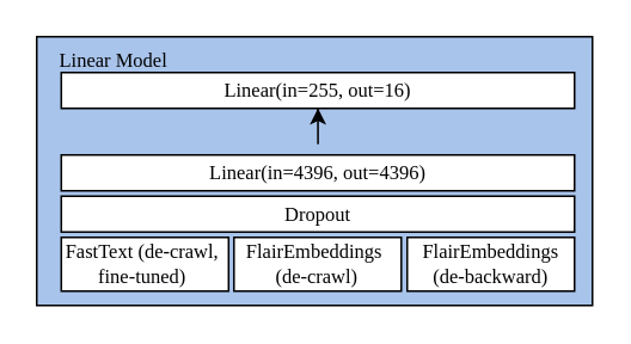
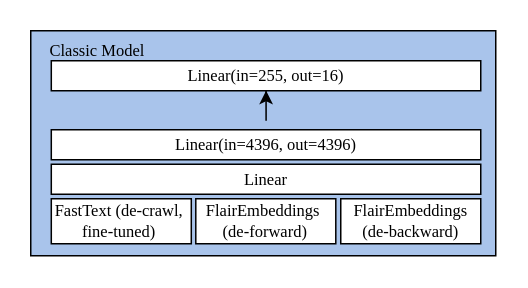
  <mxCell id="0" />
  <mxCell id="1" parent="0" />
- <mxCell id="2" value="&amp;nbsp; &amp;nbsp; Linear Model" style="rounded=0;whiteSpace=wrap;html=1;fontFamily=Times New Roman;fontSize=11;align=left;verticalAlign=top;labelBackgroundColor=none;fillColor=#A9C4EB;" parent="1" vertex="1"><mxGeometry x="20" y="20" width="310" height="150" as="geometry" /></mxCell>
+ <mxCell id="2" value="&amp;nbsp; &amp;nbsp; Classic Model" style="rounded=0;whiteSpace=wrap;html=1;fontFamily=Times New Roman;fontSize=11;align=left;verticalAlign=top;labelBackgroundColor=none;fillColor=#A9C4EB;" parent="1" vertex="1"><mxGeometry x="20" y="20" width="310" height="150" as="geometry" /></mxCell>
  <mxCell id="3" value="&lt;font style=&quot;font-size: 11px;&quot;&gt;&lt;span style=&quot;font-size: 11px;&quot;&gt;Linear(in=255, out=16)&lt;/span&gt;&lt;/font&gt;" style="rounded=0;whiteSpace=wrap;html=1;fontSize=11;fontFamily=Times New Roman;" parent="1" vertex="1"><mxGeometry x="33.7" y="40" width="286.3" height="20" as="geometry" /></mxCell>
  <mxCell id="4" style="edgeStyle=orthogonalEdgeStyle;rounded=0;orthogonalLoop=1;jettySize=auto;html=1;exitX=0.5;exitY=1;exitDx=0;exitDy=0;fontSize=11;fontFamily=Times New Roman;" parent="1" source="3" target="3" edge="1"><mxGeometry relative="1" as="geometry" /></mxCell>
  <mxCell id="5" value="&lt;font style=&quot;font-size: 11px;&quot;&gt;&lt;span style=&quot;font-size: 11px;&quot;&gt;Linear(in=4396, out=4396)&lt;/span&gt;&lt;/font&gt;" style="rounded=0;whiteSpace=wrap;html=1;fontSize=11;fontFamily=Times New Roman;" parent="1" vertex="1"><mxGeometry x="33.7" y="86" width="286.3" height="20" as="geometry" /></mxCell>
- <mxCell id="6" value="&lt;font style=&quot;font-size: 11px;&quot;&gt;&lt;span style=&quot;font-size: 11px;&quot;&gt;Dropout&lt;br style=&quot;font-size: 11px;&quot;&gt;&lt;/span&gt;&lt;/font&gt;" style="rounded=0;whiteSpace=wrap;html=1;fontSize=11;fontFamily=Times New Roman;" parent="1" vertex="1"><mxGeometry x="33.7" y="109" width="286.3" height="20" as="geometry" /></mxCell>
+ <mxCell id="6" value="&lt;font style=&quot;font-size: 11px;&quot;&gt;&lt;span style=&quot;font-size: 11px;&quot;&gt;Linear&lt;br style=&quot;font-size: 11px;&quot;&gt;&lt;/span&gt;&lt;/font&gt;" style="rounded=0;whiteSpace=wrap;html=1;fontSize=11;fontFamily=Times New Roman;" parent="1" vertex="1"><mxGeometry x="33.7" y="109" width="286.3" height="20" as="geometry" /></mxCell>
  <mxCell id="7" value="&lt;div style=&quot;font-size: 11px&quot;&gt;FastText&amp;nbsp;&lt;span style=&quot;font-size: 11px&quot;&gt;(de-crawl,&amp;nbsp;&lt;/span&gt;&lt;/div&gt;&lt;div style=&quot;font-size: 11px&quot;&gt;&lt;span style=&quot;font-size: 11px&quot;&gt;fine-tuned)&amp;nbsp;&lt;/span&gt;&lt;/div&gt;" style="rounded=0;whiteSpace=wrap;html=1;fontFamily=Times New Roman;fontSize=11;" parent="1" vertex="1"><mxGeometry x="33.7" y="132" width="93.33" height="30" as="geometry" /></mxCell>
- <mxCell id="8" value="&lt;div style=&quot;font-size: 11px;&quot;&gt;FlairEmbeddings&amp;nbsp;&lt;/div&gt;&lt;div style=&quot;font-size: 11px;&quot;&gt;&lt;span style=&quot;font-size: 11px;&quot;&gt;(de-crawl)&lt;/span&gt;&lt;/div&gt;" style="rounded=0;whiteSpace=wrap;html=1;fontFamily=Times New Roman;fontSize=11;" parent="1" vertex="1"><mxGeometry x="130.03" y="132" width="93.33" height="30" as="geometry" /></mxCell>
+ <mxCell id="8" value="&lt;div style=&quot;font-size: 11px;&quot;&gt;FlairEmbeddings&amp;nbsp;&lt;/div&gt;&lt;div style=&quot;font-size: 11px;&quot;&gt;&lt;span style=&quot;font-size: 11px;&quot;&gt;(de-forward)&lt;/span&gt;&lt;/div&gt;" style="rounded=0;whiteSpace=wrap;html=1;fontFamily=Times New Roman;fontSize=11;" parent="1" vertex="1"><mxGeometry x="130.03" y="132" width="93.33" height="30" as="geometry" /></mxCell>
  <mxCell id="9" value="FlairEmbeddings &lt;br style=&quot;font-size: 11px;&quot;&gt;(de-backward)" style="rounded=0;whiteSpace=wrap;html=1;fontFamily=Times New Roman;fontSize=11;" parent="1" vertex="1"><mxGeometry x="226.67" y="132" width="93.33" height="30" as="geometry" /></mxCell>
